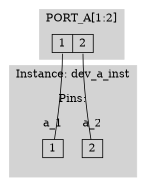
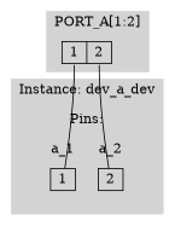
  graph {
    node [shape=record]
    edge [headport=-1]
    n1 [height=0.25 label="<-1> 2" width=0.25]
    n2 [height=0.25 label="<-1> 1" width=0.25]
    n3 [height=0.25 label="<1> 1 |<2> 2" width=0.25]
    subgraph cluster_1 {
      color=lightgrey
-     label="Instance: dev_a_inst"
+     label="Instance: dev_a_dev"
      style=filled
      subgraph cluster_2 {
        color=lightgrey
        label="Pins:"
        style=filled
        subgraph cluster_3 {
          color=lightgrey
          label=a_2
          style=filled
          n1
        }
        subgraph cluster_4 {
          color=lightgrey
          label=a_1
          style=filled
          n2
        }
      }
    }
    subgraph cluster_5 {
      color=lightgrey
      label="PORT_A[1:2]"
      style=filled
      n3
    }
    n3 -- n1 [tailport=2]
    n3 -- n2 [tailport=1]
  }
